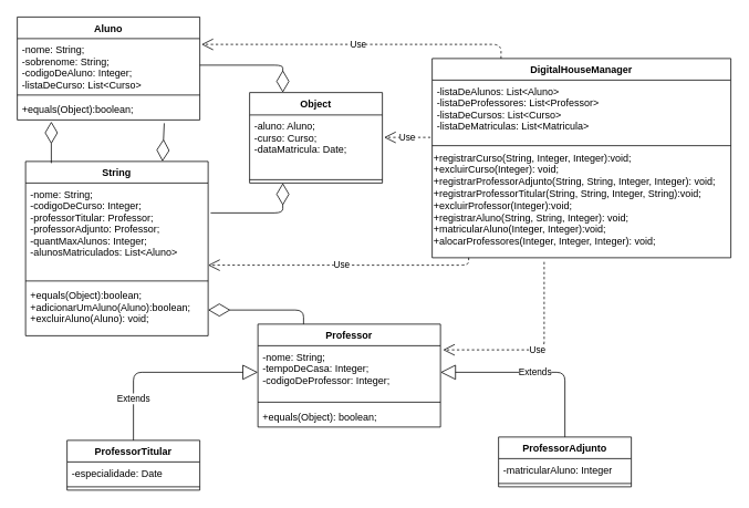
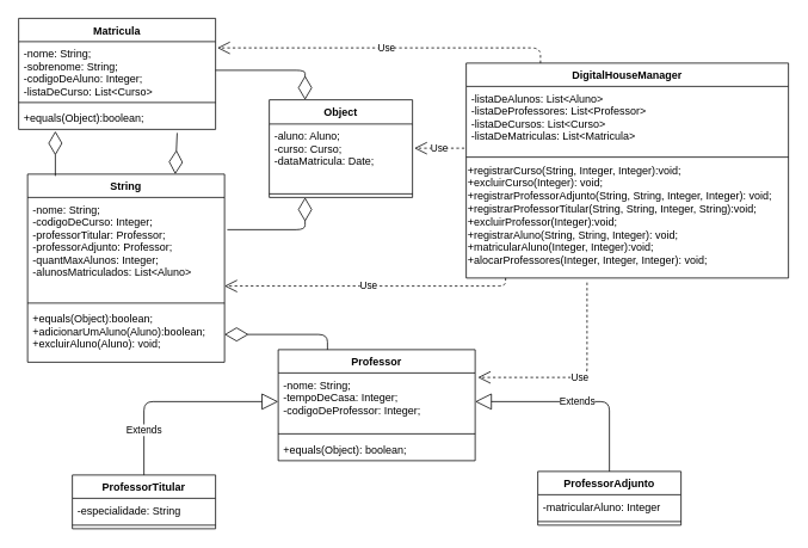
  <mxCell id="0" />
  <mxCell id="1" parent="0" />
- <mxCell id="2" value="Aluno" style="swimlane;fontStyle=1;align=center;verticalAlign=top;childLayout=stackLayout;horizontal=1;startSize=26;horizontalStack=0;resizeParent=1;resizeParentMax=0;resizeLast=0;collapsible=1;marginBottom=0;" parent="1" vertex="1"><mxGeometry x="20" y="20" width="220" height="124" as="geometry" /></mxCell>
+ <mxCell id="2" value="Matricula" style="swimlane;fontStyle=1;align=center;verticalAlign=top;childLayout=stackLayout;horizontal=1;startSize=26;horizontalStack=0;resizeParent=1;resizeParentMax=0;resizeLast=0;collapsible=1;marginBottom=0;" parent="1" vertex="1"><mxGeometry x="20" y="20" width="220" height="124" as="geometry" /></mxCell>
  <mxCell id="3" value="-nome: String;&#10;-sobrenome: String;&#10;-codigoDeAluno: Integer;&#10;-listaDeCurso: List&lt;Curso&gt;&#10;" style="text;strokeColor=none;fillColor=none;align=left;verticalAlign=top;spacingLeft=4;spacingRight=4;overflow=hidden;rotatable=0;points=[[0,0.5],[1,0.5]];portConstraint=eastwest;" parent="2" vertex="1"><mxGeometry y="26" width="220" height="64" as="geometry" /></mxCell>
  <mxCell id="4" value="" style="line;strokeWidth=1;fillColor=none;align=left;verticalAlign=middle;spacingTop=-1;spacingLeft=3;spacingRight=3;rotatable=0;labelPosition=right;points=[];portConstraint=eastwest;" parent="2" vertex="1"><mxGeometry y="90" width="220" height="8" as="geometry" /></mxCell>
  <mxCell id="5" value="+equals(Object):boolean;" style="text;strokeColor=none;fillColor=none;align=left;verticalAlign=top;spacingLeft=4;spacingRight=4;overflow=hidden;rotatable=0;points=[[0,0.5],[1,0.5]];portConstraint=eastwest;" parent="2" vertex="1"><mxGeometry y="98" width="220" height="26" as="geometry" /></mxCell>
  <mxCell id="6" value="String" style="swimlane;fontStyle=1;align=center;verticalAlign=top;childLayout=stackLayout;horizontal=1;startSize=26;horizontalStack=0;resizeParent=1;resizeParentMax=0;resizeLast=0;collapsible=1;marginBottom=0;" parent="1" vertex="1"><mxGeometry x="30" y="194" width="220" height="210" as="geometry" /></mxCell>
  <mxCell id="7" value="-nome: String;&#10;-codigoDeCurso: Integer;&#10;-professorTitular: Professor;&#10;-professorAdjunto: Professor;&#10;-quantMaxAlunos: Integer;&#10;-alunosMatriculados: List&lt;Aluno&gt;&#10;" style="text;strokeColor=none;fillColor=none;align=left;verticalAlign=top;spacingLeft=4;spacingRight=4;overflow=hidden;rotatable=0;points=[[0,0.5],[1,0.5]];portConstraint=eastwest;" parent="6" vertex="1"><mxGeometry y="26" width="220" height="114" as="geometry" /></mxCell>
  <mxCell id="8" value="" style="line;strokeWidth=1;fillColor=none;align=left;verticalAlign=middle;spacingTop=-1;spacingLeft=3;spacingRight=3;rotatable=0;labelPosition=right;points=[];portConstraint=eastwest;" parent="6" vertex="1"><mxGeometry y="140" width="220" height="8" as="geometry" /></mxCell>
  <mxCell id="9" value="+equals(Object):boolean;&#10;+adicionarUmAluno(Aluno):boolean;&#10;+excluirAluno(Aluno): void;" style="text;strokeColor=none;fillColor=none;align=left;verticalAlign=top;spacingLeft=4;spacingRight=4;overflow=hidden;rotatable=0;points=[[0,0.5],[1,0.5]];portConstraint=eastwest;" parent="6" vertex="1"><mxGeometry y="148" width="220" height="62" as="geometry" /></mxCell>
  <mxCell id="10" value="Professor" style="swimlane;fontStyle=1;align=center;verticalAlign=top;childLayout=stackLayout;horizontal=1;startSize=26;horizontalStack=0;resizeParent=1;resizeParentMax=0;resizeLast=0;collapsible=1;marginBottom=0;" parent="1" vertex="1"><mxGeometry x="310" y="390" width="220" height="124" as="geometry" /></mxCell>
  <mxCell id="11" value="-nome: String;&#10;-tempoDeCasa: Integer;&#10;-codigoDeProfessor: Integer;&#10;&#10;" style="text;strokeColor=none;fillColor=none;align=left;verticalAlign=top;spacingLeft=4;spacingRight=4;overflow=hidden;rotatable=0;points=[[0,0.5],[1,0.5]];portConstraint=eastwest;" parent="10" vertex="1"><mxGeometry y="26" width="220" height="64" as="geometry" /></mxCell>
  <mxCell id="12" value="" style="line;strokeWidth=1;fillColor=none;align=left;verticalAlign=middle;spacingTop=-1;spacingLeft=3;spacingRight=3;rotatable=0;labelPosition=right;points=[];portConstraint=eastwest;" parent="10" vertex="1"><mxGeometry y="90" width="220" height="8" as="geometry" /></mxCell>
  <mxCell id="13" value="+equals(Object): boolean;" style="text;strokeColor=none;fillColor=none;align=left;verticalAlign=top;spacingLeft=4;spacingRight=4;overflow=hidden;rotatable=0;points=[[0,0.5],[1,0.5]];portConstraint=eastwest;" parent="10" vertex="1"><mxGeometry y="98" width="220" height="26" as="geometry" /></mxCell>
  <mxCell id="14" value="ProfessorTitular" style="swimlane;fontStyle=1;align=center;verticalAlign=top;childLayout=stackLayout;horizontal=1;startSize=26;horizontalStack=0;resizeParent=1;resizeParentMax=0;resizeLast=0;collapsible=1;marginBottom=0;" parent="1" vertex="1"><mxGeometry x="80" y="530" width="160" height="60" as="geometry" /></mxCell>
- <mxCell id="15" value="-especialidade: Date" style="text;strokeColor=none;fillColor=none;align=left;verticalAlign=top;spacingLeft=4;spacingRight=4;overflow=hidden;rotatable=0;points=[[0,0.5],[1,0.5]];portConstraint=eastwest;" parent="14" vertex="1"><mxGeometry y="26" width="160" height="26" as="geometry" /></mxCell>
+ <mxCell id="15" value="-especialidade: String" style="text;strokeColor=none;fillColor=none;align=left;verticalAlign=top;spacingLeft=4;spacingRight=4;overflow=hidden;rotatable=0;points=[[0,0.5],[1,0.5]];portConstraint=eastwest;" parent="14" vertex="1"><mxGeometry y="26" width="160" height="26" as="geometry" /></mxCell>
  <mxCell id="16" value="" style="line;strokeWidth=1;fillColor=none;align=left;verticalAlign=middle;spacingTop=-1;spacingLeft=3;spacingRight=3;rotatable=0;labelPosition=right;points=[];portConstraint=eastwest;" parent="14" vertex="1"><mxGeometry y="52" width="160" height="8" as="geometry" /></mxCell>
  <mxCell id="17" value="ProfessorAdjunto" style="swimlane;fontStyle=1;align=center;verticalAlign=top;childLayout=stackLayout;horizontal=1;startSize=26;horizontalStack=0;resizeParent=1;resizeParentMax=0;resizeLast=0;collapsible=1;marginBottom=0;" parent="1" vertex="1"><mxGeometry x="600" y="526" width="160" height="60" as="geometry" /></mxCell>
  <mxCell id="18" value="-matricularAluno: Integer" style="text;strokeColor=none;fillColor=none;align=left;verticalAlign=top;spacingLeft=4;spacingRight=4;overflow=hidden;rotatable=0;points=[[0,0.5],[1,0.5]];portConstraint=eastwest;" parent="17" vertex="1"><mxGeometry y="26" width="160" height="26" as="geometry" /></mxCell>
  <mxCell id="19" value="" style="line;strokeWidth=1;fillColor=none;align=left;verticalAlign=middle;spacingTop=-1;spacingLeft=3;spacingRight=3;rotatable=0;labelPosition=right;points=[];portConstraint=eastwest;" parent="17" vertex="1"><mxGeometry y="52" width="160" height="8" as="geometry" /></mxCell>
  <mxCell id="20" value="Object" style="swimlane;fontStyle=1;align=center;verticalAlign=top;childLayout=stackLayout;horizontal=1;startSize=27;horizontalStack=0;resizeParent=1;resizeParentMax=0;resizeLast=0;collapsible=1;marginBottom=0;" parent="1" vertex="1"><mxGeometry x="300" y="111" width="160" height="109" as="geometry" /></mxCell>
  <mxCell id="21" value="-aluno: Aluno;&#10;-curso: Curso;&#10;-dataMatricula: Date;&#10;" style="text;strokeColor=none;fillColor=none;align=left;verticalAlign=top;spacingLeft=4;spacingRight=4;overflow=hidden;rotatable=0;points=[[0,0.5],[1,0.5]];portConstraint=eastwest;" parent="20" vertex="1"><mxGeometry y="27" width="160" height="74" as="geometry" /></mxCell>
  <mxCell id="22" value="" style="line;strokeWidth=1;fillColor=none;align=left;verticalAlign=middle;spacingTop=-1;spacingLeft=3;spacingRight=3;rotatable=0;labelPosition=right;points=[];portConstraint=eastwest;" parent="20" vertex="1"><mxGeometry y="101" width="160" height="8" as="geometry" /></mxCell>
  <mxCell id="23" value="Extends" style="endArrow=block;endSize=16;endFill=0;html=1;entryX=0;entryY=0.5;entryDx=0;entryDy=0;" parent="1" target="11" edge="1"><mxGeometry x="-0.569" width="160" relative="1" as="geometry"><mxPoint x="160" y="530" as="sourcePoint" /><mxPoint x="180" y="610" as="targetPoint" /><Array as="points"><mxPoint x="160" y="448" /></Array><mxPoint as="offset" /></mxGeometry></mxCell>
  <mxCell id="24" value="Extends" style="endArrow=block;endSize=16;endFill=0;html=1;entryX=1;entryY=0.5;entryDx=0;entryDy=0;exitX=0.5;exitY=0;exitDx=0;exitDy=0;" parent="1" source="17" target="11" edge="1"><mxGeometry width="160" relative="1" as="geometry"><mxPoint x="10" y="650" as="sourcePoint" /><mxPoint x="170" y="650" as="targetPoint" /><Array as="points"><mxPoint x="680" y="448" /></Array></mxGeometry></mxCell>
  <mxCell id="25" value="DigitalHouseManager" style="swimlane;fontStyle=1;align=center;verticalAlign=top;childLayout=stackLayout;horizontal=1;startSize=26;horizontalStack=0;resizeParent=1;resizeParentMax=0;resizeLast=0;collapsible=1;marginBottom=0;" parent="1" vertex="1"><mxGeometry x="520" y="70" width="360" height="240" as="geometry" /></mxCell>
  <mxCell id="26" value="-listaDeAlunos: List&lt;Aluno&gt;&#10;-listaDeProfessores: List&lt;Professor&gt;&#10;-listaDeCursos: List&lt;Curso&gt;&#10;-listaDeMatriculas: List&lt;Matricula&gt;&#10;" style="text;strokeColor=none;fillColor=none;align=left;verticalAlign=top;spacingLeft=4;spacingRight=4;overflow=hidden;rotatable=0;points=[[0,0.5],[1,0.5]];portConstraint=eastwest;" parent="25" vertex="1"><mxGeometry y="26" width="360" height="74" as="geometry" /></mxCell>
  <mxCell id="27" value="" style="line;strokeWidth=1;fillColor=none;align=left;verticalAlign=middle;spacingTop=-1;spacingLeft=3;spacingRight=3;rotatable=0;labelPosition=right;points=[];portConstraint=eastwest;" parent="25" vertex="1"><mxGeometry y="100" width="360" height="10" as="geometry" /></mxCell>
  <mxCell id="28" value="+registrarCurso(String, Integer, Integer):void;&amp;nbsp;&lt;br&gt;+excluirCurso(Integer): void;&lt;br&gt;+registrarProfessorAdjunto(String, String, Integer, Integer): void;&lt;br&gt;+registrarProfessorTitular(String, String, Integer, String):void;&lt;br&gt;+excluirProfessor(Integer):void;&lt;br&gt;+registrarAluno(String, String, Integer): void;&lt;br&gt;+matricularAluno(Integer, Integer):void;&lt;br&gt;+alocarProfessores(Integer, Integer, Integer): void;&lt;br&gt;&lt;br&gt;" style="text;html=1;resizable=0;points=[];autosize=1;align=left;verticalAlign=top;spacingTop=-4;" parent="25" vertex="1"><mxGeometry y="110" width="360" height="130" as="geometry" /></mxCell>
  <mxCell id="29" value="Use" style="endArrow=open;endSize=12;dashed=1;html=1;entryX=1.009;entryY=0.109;entryDx=0;entryDy=0;entryPerimeter=0;" parent="1" target="3" edge="1"><mxGeometry width="160" relative="1" as="geometry"><mxPoint x="603" y="70" as="sourcePoint" /><mxPoint x="670" y="316.5" as="targetPoint" /><Array as="points"><mxPoint x="603" y="53" /></Array></mxGeometry></mxCell>
  <mxCell id="30" value="Use" style="endArrow=open;endSize=12;dashed=1;html=1;entryX=1.013;entryY=0.365;entryDx=0;entryDy=0;entryPerimeter=0;" parent="1" target="21" edge="1"><mxGeometry width="160" relative="1" as="geometry"><mxPoint x="518" y="165" as="sourcePoint" /><mxPoint x="810" y="440" as="targetPoint" /></mxGeometry></mxCell>
  <mxCell id="31" value="Use" style="endArrow=open;endSize=12;dashed=1;html=1;entryX=1.014;entryY=0.078;entryDx=0;entryDy=0;entryPerimeter=0;" parent="1" target="11" edge="1"><mxGeometry width="160" relative="1" as="geometry"><mxPoint x="655" y="315" as="sourcePoint" /><mxPoint x="790" y="384.5" as="targetPoint" /><Array as="points"><mxPoint x="655" y="421" /></Array></mxGeometry></mxCell>
  <mxCell id="32" value="Use" style="endArrow=open;endSize=12;dashed=1;html=1;entryX=1;entryY=0.868;entryDx=0;entryDy=0;entryPerimeter=0;" parent="1" target="7" edge="1"><mxGeometry width="160" relative="1" as="geometry"><mxPoint x="564" y="310" as="sourcePoint" /><mxPoint x="610" y="354.5" as="targetPoint" /><Array as="points"><mxPoint x="564" y="319" /></Array></mxGeometry></mxCell>
  <mxCell id="33" value="" style="endArrow=diamondThin;endFill=0;endSize=24;html=1;entryX=1;entryY=0.5;entryDx=0;entryDy=0;exitX=0.25;exitY=0;exitDx=0;exitDy=0;" edge="1" parent="1" source="10" target="9"><mxGeometry width="160" relative="1" as="geometry"><mxPoint x="360" y="373" as="sourcePoint" /><mxPoint x="170" y="420" as="targetPoint" /><Array as="points"><mxPoint x="365" y="373" /></Array></mxGeometry></mxCell>
  <mxCell id="34" value="" style="endArrow=diamondThin;endFill=0;endSize=24;html=1;entryX=0.25;entryY=1;entryDx=0;entryDy=0;exitX=1.014;exitY=0.316;exitDx=0;exitDy=0;exitPerimeter=0;" edge="1" parent="1" source="7" target="20"><mxGeometry width="160" relative="1" as="geometry"><mxPoint x="370" y="256" as="sourcePoint" /><mxPoint x="180" y="610" as="targetPoint" /><Array as="points"><mxPoint x="340" y="256" /></Array></mxGeometry></mxCell>
  <mxCell id="35" value="" style="endArrow=diamondThin;endFill=0;endSize=24;html=1;entryX=0.75;entryY=0;entryDx=0;entryDy=0;exitX=0.805;exitY=1.154;exitDx=0;exitDy=0;exitPerimeter=0;" edge="1" parent="1" source="5" target="6"><mxGeometry width="160" relative="1" as="geometry"><mxPoint x="195" y="148" as="sourcePoint" /><mxPoint x="530" y="342" as="targetPoint" /></mxGeometry></mxCell>
  <mxCell id="36" value="" style="endArrow=diamondThin;endFill=0;endSize=24;html=1;entryX=0.25;entryY=0;entryDx=0;entryDy=0;exitX=1;exitY=0.5;exitDx=0;exitDy=0;" edge="1" parent="1" source="3" target="20"><mxGeometry width="160" relative="1" as="geometry"><mxPoint x="330" y="70" as="sourcePoint" /><mxPoint x="270" y="415.5" as="targetPoint" /><Array as="points"><mxPoint x="340" y="78" /></Array></mxGeometry></mxCell>
  <mxCell id="37" value="" style="endArrow=diamondThin;endFill=0;endSize=24;html=1;" edge="1" parent="1"><mxGeometry width="160" relative="1" as="geometry"><mxPoint x="61" y="196" as="sourcePoint" /><mxPoint x="61" y="146" as="targetPoint" /></mxGeometry></mxCell>
